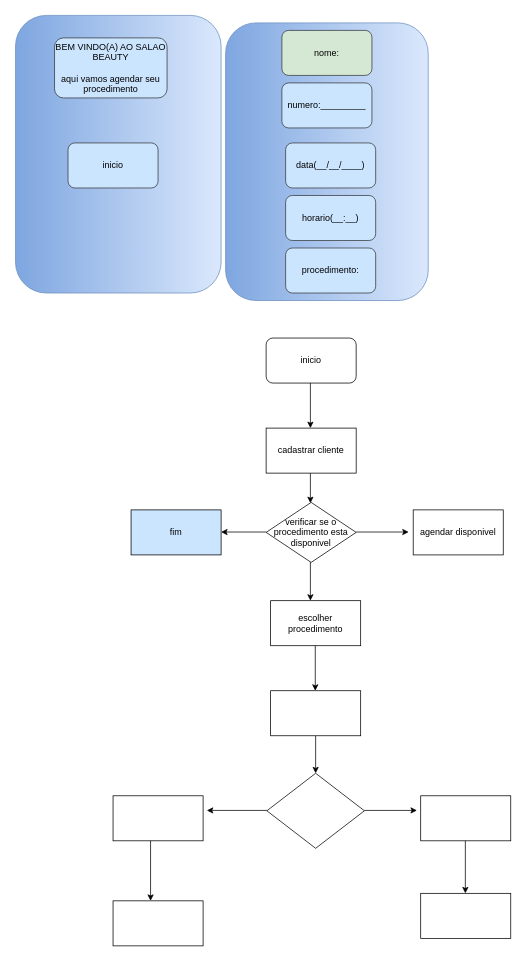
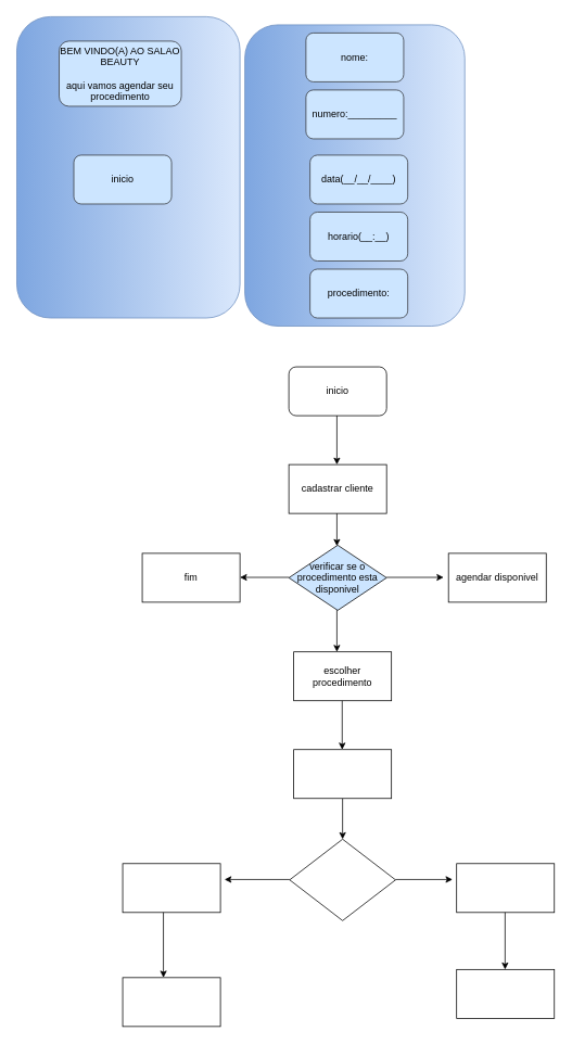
  <mxCell id="0" />
  <mxCell id="1" parent="0" />
  <mxCell id="2" value="" style="rounded=1;whiteSpace=wrap;html=1;direction=south;fillColor=#dae8fc;strokeColor=#6c8ebf;gradientColor=#7ea6e0;" vertex="1" parent="1"><mxGeometry x="20" y="20" width="274" height="370" as="geometry" /></mxCell>
  <mxCell id="3" value="" style="rounded=1;whiteSpace=wrap;html=1;direction=south;fillColor=#dae8fc;strokeColor=#6c8ebf;gradientColor=#7ea6e0;" vertex="1" parent="1"><mxGeometry x="300" y="30" width="270" height="370" as="geometry" /></mxCell>
  <mxCell id="4" value="BEM VINDO(A) AO SALAO BEAUTY&lt;div&gt;&amp;nbsp;&lt;div&gt;aqui vamos agendar seu procedimento&lt;/div&gt;&lt;/div&gt;" style="rounded=1;whiteSpace=wrap;html=1;fillColor=#cce5ff;strokeColor=#36393d;" vertex="1" parent="1"><mxGeometry x="72" y="50" width="150" height="80" as="geometry" /></mxCell>
  <mxCell id="5" value="inicio" style="rounded=1;whiteSpace=wrap;html=1;fillColor=#cce5ff;strokeColor=#36393d;" vertex="1" parent="1"><mxGeometry x="90" y="190" width="120" height="60" as="geometry" /></mxCell>
- <mxCell id="6" value="nome:" style="rounded=1;whiteSpace=wrap;html=1;fillColor=#d5e8d4;strokeColor=#36393d;" vertex="1" parent="1"><mxGeometry x="375" y="40" width="120" height="60" as="geometry" /></mxCell>
+ <mxCell id="6" value="nome:" style="rounded=1;whiteSpace=wrap;html=1;fillColor=#cce5ff;strokeColor=#36393d;" vertex="1" parent="1"><mxGeometry x="375" y="40" width="120" height="60" as="geometry" /></mxCell>
  <mxCell id="7" value="numero:_________" style="rounded=1;whiteSpace=wrap;html=1;fillColor=#cce5ff;strokeColor=#36393d;" vertex="1" parent="1"><mxGeometry x="375" y="110" width="120" height="60" as="geometry" /></mxCell>
  <mxCell id="8" value="data(__/__/____)" style="rounded=1;whiteSpace=wrap;html=1;fillColor=#cce5ff;strokeColor=#36393d;" vertex="1" parent="1"><mxGeometry x="380" y="190" width="120" height="60" as="geometry" /></mxCell>
  <mxCell id="9" value="horario(__:__)" style="rounded=1;whiteSpace=wrap;html=1;fillColor=#cce5ff;strokeColor=#36393d;" vertex="1" parent="1"><mxGeometry x="380" y="260" width="120" height="60" as="geometry" /></mxCell>
  <mxCell id="10" value="procedimento:" style="rounded=1;whiteSpace=wrap;html=1;fillColor=#cce5ff;strokeColor=#36393d;" vertex="1" parent="1"><mxGeometry x="380" y="330" width="120" height="60" as="geometry" /></mxCell>
  <mxCell id="11" value="inicio" style="rounded=1;whiteSpace=wrap;html=1;" vertex="1" parent="1"><mxGeometry x="354" y="450" width="120" height="60" as="geometry" /></mxCell>
  <mxCell id="12" value="cadastrar cliente" style="rounded=0;whiteSpace=wrap;html=1;" vertex="1" parent="1"><mxGeometry x="354" y="570" width="120" height="60" as="geometry" /></mxCell>
  <mxCell id="13" value="escolher procedimento" style="rounded=0;whiteSpace=wrap;html=1;" vertex="1" parent="1"><mxGeometry x="360" y="800" width="120" height="60" as="geometry" /></mxCell>
  <mxCell id="14" value="" style="rhombus;whiteSpace=wrap;html=1;" vertex="1" parent="1"><mxGeometry x="355" y="1030" width="130" height="100" as="geometry" /></mxCell>
  <mxCell id="15" value="" style="endArrow=classic;html=1;rounded=0;" edge="1" parent="1"><mxGeometry width="50" height="50" relative="1" as="geometry"><mxPoint x="413" y="740" as="sourcePoint" /><mxPoint x="413" y="800" as="targetPoint" /></mxGeometry></mxCell>
  <mxCell id="16" value="" style="endArrow=classic;html=1;rounded=0;" edge="1" parent="1"><mxGeometry width="50" height="50" relative="1" as="geometry"><mxPoint x="419.5" y="860" as="sourcePoint" /><mxPoint x="419.5" y="920" as="targetPoint" /></mxGeometry></mxCell>
  <mxCell id="17" value="" style="endArrow=classic;html=1;rounded=0;" edge="1" parent="1"><mxGeometry width="50" height="50" relative="1" as="geometry"><mxPoint x="420" y="980" as="sourcePoint" /><mxPoint x="420" y="1030" as="targetPoint" /></mxGeometry></mxCell>
  <mxCell id="18" value="" style="endArrow=classic;html=1;rounded=0;" edge="1" parent="1"><mxGeometry width="50" height="50" relative="1" as="geometry"><mxPoint x="413" y="510" as="sourcePoint" /><mxPoint x="413" y="570" as="targetPoint" /></mxGeometry></mxCell>
  <mxCell id="19" value="" style="endArrow=classic;html=1;rounded=0;" edge="1" parent="1"><mxGeometry width="50" height="50" relative="1" as="geometry"><mxPoint x="413" y="630" as="sourcePoint" /><mxPoint x="413" y="670" as="targetPoint" /><Array as="points" /></mxGeometry></mxCell>
  <mxCell id="20" value="" style="rounded=0;whiteSpace=wrap;html=1;" vertex="1" parent="1"><mxGeometry x="360" y="920" width="120" height="60" as="geometry" /></mxCell>
  <mxCell id="21" value="" style="endArrow=classic;html=1;rounded=0;" edge="1" parent="1"><mxGeometry width="50" height="50" relative="1" as="geometry"><mxPoint x="485" y="1079.5" as="sourcePoint" /><mxPoint x="555" y="1079.5" as="targetPoint" /></mxGeometry></mxCell>
  <mxCell id="22" value="" style="endArrow=classic;html=1;rounded=0;" edge="1" parent="1"><mxGeometry width="50" height="50" relative="1" as="geometry"><mxPoint x="355" y="1079.5" as="sourcePoint" /><mxPoint x="275" y="1079.5" as="targetPoint" /></mxGeometry></mxCell>
  <mxCell id="23" value="" style="rounded=0;whiteSpace=wrap;html=1;" vertex="1" parent="1"><mxGeometry x="560" y="1060" width="120" height="60" as="geometry" /></mxCell>
  <mxCell id="24" value="" style="rounded=0;whiteSpace=wrap;html=1;" vertex="1" parent="1"><mxGeometry x="150" y="1060" width="120" height="60" as="geometry" /></mxCell>
  <mxCell id="25" value="" style="endArrow=classic;html=1;rounded=0;" edge="1" parent="1"><mxGeometry width="50" height="50" relative="1" as="geometry"><mxPoint x="200" y="1120" as="sourcePoint" /><mxPoint x="200" y="1200" as="targetPoint" /></mxGeometry></mxCell>
  <mxCell id="26" value="" style="endArrow=classic;html=1;rounded=0;" edge="1" parent="1"><mxGeometry width="50" height="50" relative="1" as="geometry"><mxPoint x="619.5" y="1120" as="sourcePoint" /><mxPoint x="619.5" y="1190" as="targetPoint" /></mxGeometry></mxCell>
  <mxCell id="27" value="" style="rounded=0;whiteSpace=wrap;html=1;" vertex="1" parent="1"><mxGeometry x="560" y="1190" width="120" height="60" as="geometry" /></mxCell>
  <mxCell id="28" value="" style="rounded=0;whiteSpace=wrap;html=1;" vertex="1" parent="1"><mxGeometry x="150" y="1200" width="120" height="60" as="geometry" /></mxCell>
- <mxCell id="29" value="verificar se o procedimento esta disponivel" style="rhombus;whiteSpace=wrap;html=1;" vertex="1" parent="1"><mxGeometry x="354" y="669" width="120" height="80" as="geometry" /></mxCell>
+ <mxCell id="29" value="verificar se o procedimento esta disponivel" style="rhombus;whiteSpace=wrap;html=1;fillColor=#cce5ff;" vertex="1" parent="1"><mxGeometry x="354" y="669" width="120" height="80" as="geometry" /></mxCell>
  <mxCell id="30" value="agendar disponivel" style="rounded=0;whiteSpace=wrap;html=1;" vertex="1" parent="1"><mxGeometry x="550" y="679" width="120" height="60" as="geometry" /></mxCell>
- <mxCell id="31" value="fim" style="rounded=0;whiteSpace=wrap;html=1;fillColor=#cce5ff;" vertex="1" parent="1"><mxGeometry x="174" y="679" width="120" height="60" as="geometry" /></mxCell>
+ <mxCell id="31" value="fim" style="rounded=0;whiteSpace=wrap;html=1;" vertex="1" parent="1"><mxGeometry x="174" y="679" width="120" height="60" as="geometry" /></mxCell>
  <mxCell id="32" value="" style="endArrow=classic;html=1;rounded=0;" edge="1" parent="1"><mxGeometry width="50" height="50" relative="1" as="geometry"><mxPoint x="474" y="708.5" as="sourcePoint" /><mxPoint x="544" y="708.5" as="targetPoint" /></mxGeometry></mxCell>
  <mxCell id="33" value="" style="endArrow=classic;html=1;rounded=0;" edge="1" parent="1"><mxGeometry width="50" height="50" relative="1" as="geometry"><mxPoint x="354" y="708.5" as="sourcePoint" /><mxPoint x="294" y="708.5" as="targetPoint" /></mxGeometry></mxCell>
